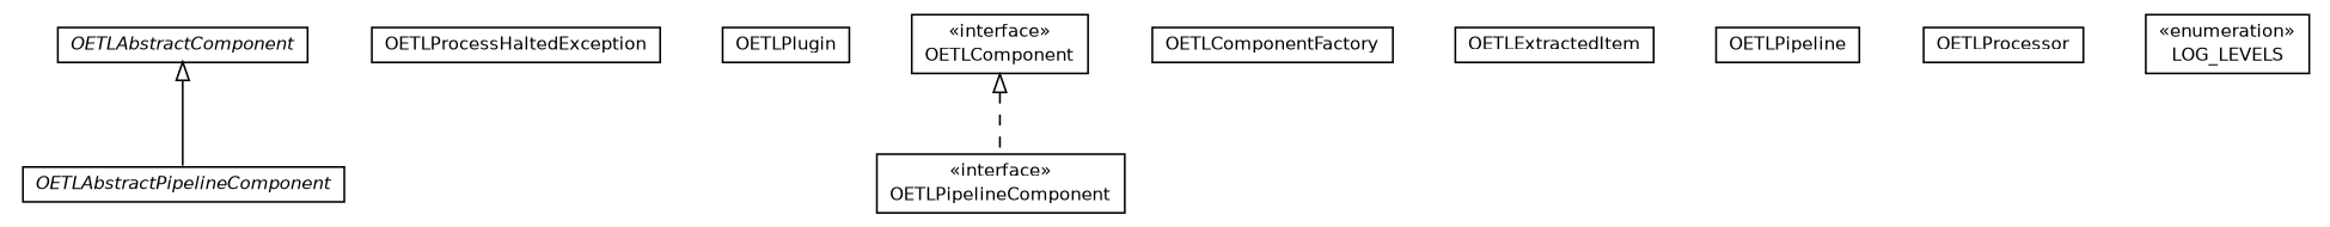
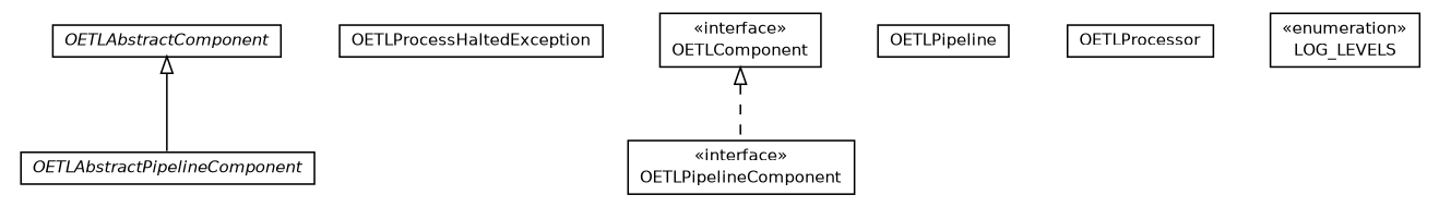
  digraph {
    nodesep=0.25
    ranksep=0.5
    node [fontcolor=black fontname=Helvetica fontsize=10.0 shape=plaintext]
    edge [arrowtail=empty dir=back fontname=Helvetica fontsize=10 headport=p labelfontname=Helvetica labelfontsize=10 tailport=p]
    n1 [label=<<table title="com.orientechnologies.orient.etl.OETLAbstractComponent" border="0" cellborder="1" cellspacing="0" cellpadding="2" port="p" href="./OETLAbstractComponent.html"> 		<tr><td><table border="0" cellspacing="0" cellpadding="1"> <tr><td align="center" balign="center"><font face="Helvetica-Oblique"> OETLAbstractComponent </font></td></tr> 		</table></td></tr> 		</table>>]
    n2 [label=<<table title="com.orientechnologies.orient.etl.OETLAbstractPipelineComponent" border="0" cellborder="1" cellspacing="0" cellpadding="2" port="p" href="./OETLAbstractPipelineComponent.html"> 		<tr><td><table border="0" cellspacing="0" cellpadding="1"> <tr><td align="center" balign="center"><font face="Helvetica-Oblique"> OETLAbstractPipelineComponent </font></td></tr> 		</table></td></tr> 		</table>>]
    n3 [label=<<table title="com.orientechnologies.orient.etl.OETLProcessHaltedException" border="0" cellborder="1" cellspacing="0" cellpadding="2" port="p" href="./OETLProcessHaltedException.html"> 		<tr><td><table border="0" cellspacing="0" cellpadding="1"> <tr><td align="center" balign="center"> OETLProcessHaltedException </td></tr> 		</table></td></tr> 		</table>>]
-   n4 [label=<<table title="com.orientechnologies.orient.etl.OETLPlugin" border="0" cellborder="1" cellspacing="0" cellpadding="2" port="p" href="./OETLPlugin.html"> 		<tr><td><table border="0" cellspacing="0" cellpadding="1"> <tr><td align="center" balign="center"> OETLPlugin </td></tr> 		</table></td></tr> 		</table>>]
    n5 [label=<<table title="com.orientechnologies.orient.etl.OETLComponent" border="0" cellborder="1" cellspacing="0" cellpadding="2" port="p" href="./OETLComponent.html"> 		<tr><td><table border="0" cellspacing="0" cellpadding="1"> <tr><td align="center" balign="center"> &#171;interface&#187; </td></tr> <tr><td align="center" balign="center"> OETLComponent </td></tr> 		</table></td></tr> 		</table>>]
    n6 [label=<<table title="com.orientechnologies.orient.etl.OETLPipelineComponent" border="0" cellborder="1" cellspacing="0" cellpadding="2" port="p" href="./OETLPipelineComponent.html"> 		<tr><td><table border="0" cellspacing="0" cellpadding="1"> <tr><td align="center" balign="center"> &#171;interface&#187; </td></tr> <tr><td align="center" balign="center"> OETLPipelineComponent </td></tr> 		</table></td></tr> 		</table>>]
-   n7 [label=<<table title="com.orientechnologies.orient.etl.OETLComponentFactory" border="0" cellborder="1" cellspacing="0" cellpadding="2" port="p" href="./OETLComponentFactory.html"> 		<tr><td><table border="0" cellspacing="0" cellpadding="1"> <tr><td align="center" balign="center"> OETLComponentFactory </td></tr> 		</table></td></tr> 		</table>>]
-   n8 [label=<<table title="com.orientechnologies.orient.etl.OETLExtractedItem" border="0" cellborder="1" cellspacing="0" cellpadding="2" port="p" href="./OETLExtractedItem.html"> 		<tr><td><table border="0" cellspacing="0" cellpadding="1"> <tr><td align="center" balign="center"> OETLExtractedItem </td></tr> 		</table></td></tr> 		</table>>]
    n9 [label=<<table title="com.orientechnologies.orient.etl.OETLPipeline" border="0" cellborder="1" cellspacing="0" cellpadding="2" port="p" href="./OETLPipeline.html"> 		<tr><td><table border="0" cellspacing="0" cellpadding="1"> <tr><td align="center" balign="center"> OETLPipeline </td></tr> 		</table></td></tr> 		</table>>]
    n10 [label=<<table title="com.orientechnologies.orient.etl.OETLProcessor" border="0" cellborder="1" cellspacing="0" cellpadding="2" port="p" href="./OETLProcessor.html"> 		<tr><td><table border="0" cellspacing="0" cellpadding="1"> <tr><td align="center" balign="center"> OETLProcessor </td></tr> 		</table></td></tr> 		</table>>]
    n11 [label=<<table title="com.orientechnologies.orient.etl.OETLProcessor.LOG_LEVELS" border="0" cellborder="1" cellspacing="0" cellpadding="2" port="p" href="./OETLProcessor.LOG_LEVELS.html"> 		<tr><td><table border="0" cellspacing="0" cellpadding="1"> <tr><td align="center" balign="center"> &#171;enumeration&#187; </td></tr> <tr><td align="center" balign="center"> LOG_LEVELS </td></tr> 		</table></td></tr> 		</table>>]
    n1 -> n2
    n5 -> n6 [style=dashed]
  }
